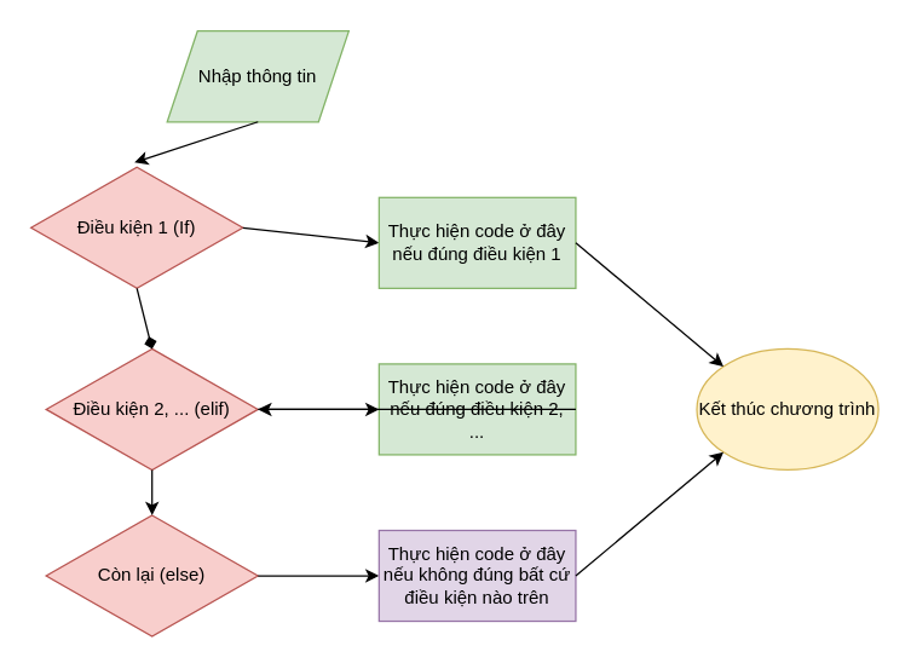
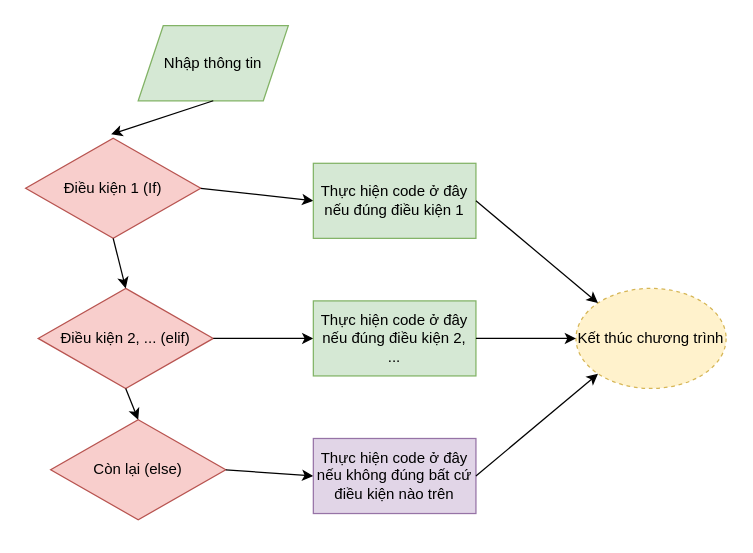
  <mxCell id="0" />
  <mxCell id="1" parent="0" />
  <mxCell id="2" value="Điều kiện 1 (If)" style="rhombus;whiteSpace=wrap;html=1;fillColor=#f8cecc;strokeColor=#b85450;" vertex="1" parent="1"><mxGeometry x="20" y="110" width="140" height="80" as="geometry" /></mxCell>
- <mxCell id="3" value="Kết thúc chương trình" style="ellipse;whiteSpace=wrap;html=1;fillColor=#fff2cc;strokeColor=#d6b656;" vertex="1" parent="1"><mxGeometry x="460" y="230" width="120" height="80" as="geometry" /></mxCell>
+ <mxCell id="3" value="Kết thúc chương trình" style="ellipse;whiteSpace=wrap;html=1;fillColor=#fff2cc;strokeColor=#d6b656;dashed=1;" vertex="1" parent="1"><mxGeometry x="460" y="230" width="120" height="80" as="geometry" /></mxCell>
  <mxCell id="4" value="" style="endArrow=classic;html=1;rounded=0;exitX=1;exitY=0.5;exitDx=0;exitDy=0;" edge="1" parent="1" source="2"><mxGeometry width="50" height="50" relative="1" as="geometry"><mxPoint x="150" y="220" as="sourcePoint" /><mxPoint x="250" y="160" as="targetPoint" /></mxGeometry></mxCell>
  <mxCell id="5" value="Nhập thông tin" style="shape=parallelogram;perimeter=parallelogramPerimeter;whiteSpace=wrap;html=1;fixedSize=1;fillColor=#d5e8d4;strokeColor=#82b366;" vertex="1" parent="1"><mxGeometry x="110" y="20" width="120" height="60" as="geometry" /></mxCell>
  <mxCell id="6" value="" style="endArrow=classic;html=1;rounded=0;exitX=0.5;exitY=1;exitDx=0;exitDy=0;entryX=0.488;entryY=-0.04;entryDx=0;entryDy=0;entryPerimeter=0;" edge="1" parent="1" source="5" target="2"><mxGeometry width="50" height="50" relative="1" as="geometry"><mxPoint x="140" y="140" as="sourcePoint" /><mxPoint x="190" y="90" as="targetPoint" /></mxGeometry></mxCell>
  <mxCell id="7" value="Thực hiện code ở đây nếu đúng điều kiện 1" style="rounded=0;whiteSpace=wrap;html=1;fillColor=#d5e8d4;strokeColor=#82b366;" vertex="1" parent="1"><mxGeometry x="250" y="130" width="130" height="60" as="geometry" /></mxCell>
  <mxCell id="8" value="Điều kiện 2, ... (elif)" style="rhombus;whiteSpace=wrap;html=1;fillColor=#f8cecc;strokeColor=#b85450;" vertex="1" parent="1"><mxGeometry x="30" y="230" width="140" height="80" as="geometry" /></mxCell>
  <mxCell id="9" value="" style="endArrow=classic;html=1;rounded=0;exitX=1;exitY=0.5;exitDx=0;exitDy=0;" edge="1" parent="1" source="8"><mxGeometry width="50" height="50" relative="1" as="geometry"><mxPoint x="150" y="330" as="sourcePoint" /><mxPoint x="250" y="270" as="targetPoint" /></mxGeometry></mxCell>
  <mxCell id="10" value="Thực hiện code ở đây nếu đúng điều kiện 2, ..." style="rounded=0;whiteSpace=wrap;html=1;fillColor=#d5e8d4;strokeColor=#82b366;" vertex="1" parent="1"><mxGeometry x="250" y="240" width="130" height="60" as="geometry" /></mxCell>
- <mxCell id="11" value="Còn lại (else)" style="rhombus;whiteSpace=wrap;html=1;fillColor=#f8cecc;strokeColor=#b85450;" vertex="1" parent="1"><mxGeometry x="30" y="340" width="140" height="80" as="geometry" /></mxCell>
+ <mxCell id="11" value="Còn lại (else)" style="rhombus;whiteSpace=wrap;html=1;fillColor=#f8cecc;strokeColor=#b85450;" vertex="1" parent="1"><mxGeometry x="40" y="335" width="140" height="80" as="geometry" /></mxCell>
  <mxCell id="12" value="" style="endArrow=classic;html=1;rounded=0;exitX=1;exitY=0.5;exitDx=0;exitDy=0;" edge="1" source="11" parent="1"><mxGeometry width="50" height="50" relative="1" as="geometry"><mxPoint x="150" y="440" as="sourcePoint" /><mxPoint x="250" y="380" as="targetPoint" /></mxGeometry></mxCell>
  <mxCell id="13" value="Thực hiện code ở đây nếu không đúng bất cứ điều kiện nào trên" style="rounded=0;whiteSpace=wrap;html=1;fillColor=#e1d5e7;strokeColor=#9673a6;" vertex="1" parent="1"><mxGeometry x="250" y="350" width="130" height="60" as="geometry" /></mxCell>
- <mxCell id="14" value="" style="endArrow=diamond;html=1;rounded=0;exitX=0.5;exitY=1;exitDx=0;exitDy=0;entryX=0.5;entryY=0;entryDx=0;entryDy=0;" edge="1" parent="1" source="2" target="8"><mxGeometry width="50" height="50" relative="1" as="geometry"><mxPoint x="110" y="80" as="sourcePoint" /><mxPoint x="108" y="127" as="targetPoint" /></mxGeometry></mxCell>
+ <mxCell id="14" value="" style="endArrow=classic;html=1;rounded=0;exitX=0.5;exitY=1;exitDx=0;exitDy=0;entryX=0.5;entryY=0;entryDx=0;entryDy=0;" edge="1" parent="1" source="2" target="8"><mxGeometry width="50" height="50" relative="1" as="geometry"><mxPoint x="110" y="80" as="sourcePoint" /><mxPoint x="108" y="127" as="targetPoint" /></mxGeometry></mxCell>
  <mxCell id="15" value="" style="endArrow=classic;html=1;rounded=0;exitX=0.5;exitY=1;exitDx=0;exitDy=0;entryX=0.5;entryY=0;entryDx=0;entryDy=0;" edge="1" parent="1" source="8" target="11"><mxGeometry width="50" height="50" relative="1" as="geometry"><mxPoint x="110" y="210" as="sourcePoint" /><mxPoint x="110" y="240" as="targetPoint" /></mxGeometry></mxCell>
  <mxCell id="16" value="" style="endArrow=classic;html=1;rounded=0;exitX=1;exitY=0.5;exitDx=0;exitDy=0;entryX=0;entryY=0;entryDx=0;entryDy=0;" edge="1" parent="1" source="7" target="3"><mxGeometry width="50" height="50" relative="1" as="geometry"><mxPoint x="50" y="330" as="sourcePoint" /><mxPoint x="100" y="280" as="targetPoint" /></mxGeometry></mxCell>
- <mxCell id="17" value="" style="endArrow=classic;html=1;rounded=0;exitX=1;exitY=0.5;exitDx=0;exitDy=0;" edge="1" parent="1" source="10" target="8"><mxGeometry width="50" height="50" relative="1" as="geometry"><mxPoint x="390" y="170" as="sourcePoint" /><mxPoint x="488" y="252" as="targetPoint" /></mxGeometry></mxCell>
+ <mxCell id="17" value="" style="endArrow=classic;html=1;rounded=0;exitX=1;exitY=0.5;exitDx=0;exitDy=0;entryX=0;entryY=0.5;entryDx=0;entryDy=0;" edge="1" parent="1" source="10" target="3"><mxGeometry width="50" height="50" relative="1" as="geometry"><mxPoint x="390" y="170" as="sourcePoint" /><mxPoint x="488" y="252" as="targetPoint" /></mxGeometry></mxCell>
  <mxCell id="18" value="" style="endArrow=classic;html=1;rounded=0;exitX=1;exitY=0.5;exitDx=0;exitDy=0;entryX=0;entryY=1;entryDx=0;entryDy=0;" edge="1" parent="1" source="13" target="3"><mxGeometry width="50" height="50" relative="1" as="geometry"><mxPoint x="390" y="280" as="sourcePoint" /><mxPoint x="470" y="280" as="targetPoint" /></mxGeometry></mxCell>
